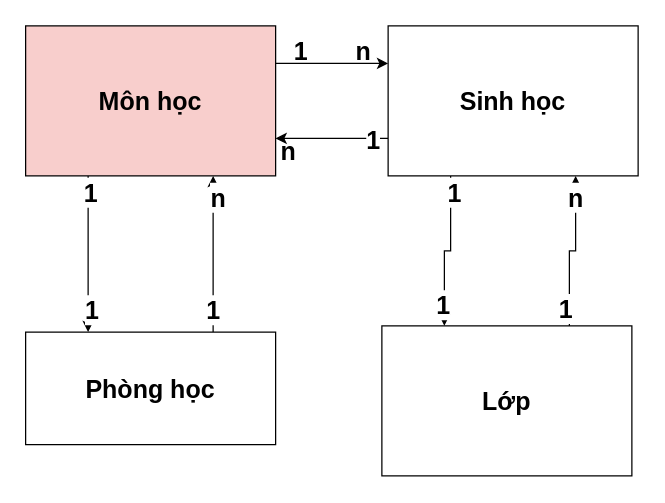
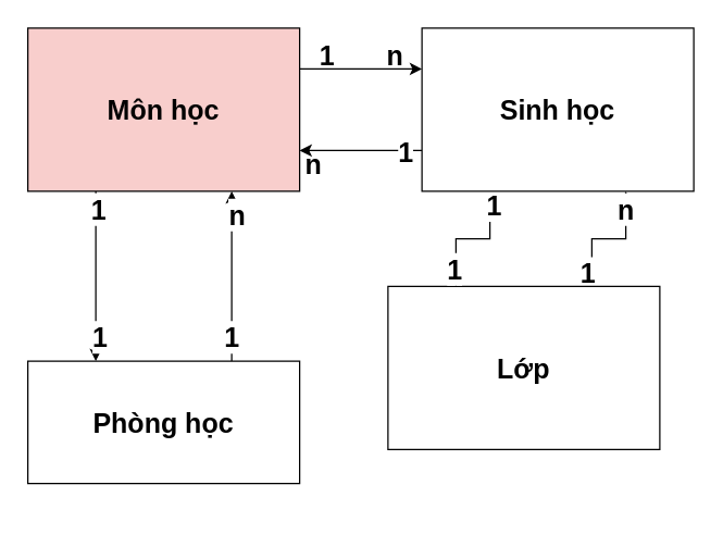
  <mxCell id="0" />
  <mxCell id="1" parent="0" />
  <mxCell id="2" style="edgeStyle=orthogonalEdgeStyle;rounded=0;orthogonalLoop=1;jettySize=auto;html=1;exitX=0.75;exitY=0;exitDx=0;exitDy=0;entryX=0.75;entryY=1;entryDx=0;entryDy=0;fontSize=20;fontStyle=1" edge="1" parent="1" source="5" target="20"><mxGeometry relative="1" as="geometry" /></mxCell>
  <mxCell id="3" value="1" style="edgeLabel;html=1;align=center;verticalAlign=middle;resizable=0;points=[];fontSize=20;fontStyle=1" vertex="1" connectable="0" parent="2"><mxGeometry x="-0.76" y="4" relative="1" as="geometry"><mxPoint as="offset" /></mxGeometry></mxCell>
  <mxCell id="4" value="n" style="edgeLabel;html=1;align=center;verticalAlign=middle;resizable=0;points=[];fontSize=20;fontStyle=1" vertex="1" connectable="0" parent="2"><mxGeometry x="0.744" y="1" relative="1" as="geometry"><mxPoint as="offset" /></mxGeometry></mxCell>
- <mxCell id="5" value="Lớp" style="rounded=0;whiteSpace=wrap;html=1;fontSize=20;fontStyle=1" vertex="1" parent="1"><mxGeometry x="305" y="260" width="200" height="120" as="geometry" /></mxCell>
+ <mxCell id="5" value="Lớp" style="rounded=0;whiteSpace=wrap;html=1;fontSize=20;fontStyle=1" vertex="1" parent="1"><mxGeometry x="285" y="210" width="200" height="120" as="geometry" /></mxCell>
  <mxCell id="6" style="edgeStyle=orthogonalEdgeStyle;rounded=0;orthogonalLoop=1;jettySize=auto;html=1;exitX=0.25;exitY=1;exitDx=0;exitDy=0;entryX=0.25;entryY=0;entryDx=0;entryDy=0;fontSize=20;fontStyle=1" edge="1" parent="1" source="10" target="14"><mxGeometry relative="1" as="geometry" /></mxCell>
  <mxCell id="7" value="1" style="edgeLabel;html=1;align=center;verticalAlign=middle;resizable=0;points=[];fontSize=20;fontStyle=1" vertex="1" connectable="0" parent="6"><mxGeometry x="-0.815" y="2" relative="1" as="geometry"><mxPoint as="offset" /></mxGeometry></mxCell>
  <mxCell id="8" value="1" style="edgeLabel;html=1;align=center;verticalAlign=middle;resizable=0;points=[];fontSize=20;fontStyle=1" vertex="1" connectable="0" parent="6"><mxGeometry x="0.708" y="3" relative="1" as="geometry"><mxPoint y="-1" as="offset" /></mxGeometry></mxCell>
  <mxCell id="9" style="edgeStyle=orthogonalEdgeStyle;rounded=0;orthogonalLoop=1;jettySize=auto;html=1;exitX=1;exitY=0.25;exitDx=0;exitDy=0;entryX=0;entryY=0.25;entryDx=0;entryDy=0;fontSize=20;fontStyle=1" edge="1" parent="1" source="10" target="20"><mxGeometry relative="1" as="geometry" /></mxCell>
  <mxCell id="10" value="Môn học" style="rounded=0;whiteSpace=wrap;html=1;fontSize=20;fontStyle=1;fillColor=#f8cecc;" vertex="1" parent="1"><mxGeometry x="20" y="20" width="200" height="120" as="geometry" /></mxCell>
  <mxCell id="11" style="edgeStyle=orthogonalEdgeStyle;rounded=0;orthogonalLoop=1;jettySize=auto;html=1;exitX=0.75;exitY=0;exitDx=0;exitDy=0;entryX=0.75;entryY=1;entryDx=0;entryDy=0;fontSize=20;fontStyle=1" edge="1" parent="1" source="14" target="10"><mxGeometry relative="1" as="geometry" /></mxCell>
  <mxCell id="12" value="n" style="edgeLabel;html=1;align=center;verticalAlign=middle;resizable=0;points=[];fontSize=20;fontStyle=1" vertex="1" connectable="0" parent="11"><mxGeometry x="0.739" y="-3" relative="1" as="geometry"><mxPoint as="offset" /></mxGeometry></mxCell>
  <mxCell id="13" value="1" style="edgeLabel;html=1;align=center;verticalAlign=middle;resizable=0;points=[];fontSize=20;fontStyle=1" vertex="1" connectable="0" parent="11"><mxGeometry x="-0.696" y="1" relative="1" as="geometry"><mxPoint as="offset" /></mxGeometry></mxCell>
  <mxCell id="14" value="Phòng học" style="rounded=0;whiteSpace=wrap;html=1;fontSize=20;fontStyle=1" vertex="1" parent="1"><mxGeometry x="20" y="265" width="200" height="90" as="geometry" /></mxCell>
  <mxCell id="15" style="edgeStyle=orthogonalEdgeStyle;rounded=0;orthogonalLoop=1;jettySize=auto;html=1;exitX=0;exitY=0.75;exitDx=0;exitDy=0;entryX=1;entryY=0.75;entryDx=0;entryDy=0;fontSize=20;fontStyle=1" edge="1" parent="1" source="20" target="10"><mxGeometry relative="1" as="geometry"><Array as="points"><mxPoint x="240" y="110" /><mxPoint x="240" y="110" /></Array></mxGeometry></mxCell>
  <mxCell id="16" value="1" style="edgeLabel;html=1;align=center;verticalAlign=middle;resizable=0;points=[];fontSize=20;fontStyle=1" vertex="1" connectable="0" parent="15"><mxGeometry x="-0.711" y="1" relative="1" as="geometry"><mxPoint as="offset" /></mxGeometry></mxCell>
  <mxCell id="17" style="edgeStyle=orthogonalEdgeStyle;rounded=0;orthogonalLoop=1;jettySize=auto;html=1;exitX=0.25;exitY=1;exitDx=0;exitDy=0;fontSize=20;entryX=0.25;entryY=0;entryDx=0;entryDy=0;fontStyle=1" edge="1" parent="1" source="20" target="5"><mxGeometry relative="1" as="geometry"><mxPoint x="360" y="250" as="targetPoint" /></mxGeometry></mxCell>
  <mxCell id="18" value="1" style="edgeLabel;html=1;align=center;verticalAlign=middle;resizable=0;points=[];fontSize=20;fontStyle=1" vertex="1" connectable="0" parent="17"><mxGeometry x="-0.808" y="2" relative="1" as="geometry"><mxPoint as="offset" /></mxGeometry></mxCell>
  <mxCell id="19" value="1" style="edgeLabel;html=1;align=center;verticalAlign=middle;resizable=0;points=[];fontSize=20;fontStyle=1" vertex="1" connectable="0" parent="17"><mxGeometry x="0.712" y="-2" relative="1" as="geometry"><mxPoint as="offset" /></mxGeometry></mxCell>
  <mxCell id="20" value="Sinh học" style="rounded=0;whiteSpace=wrap;html=1;fontSize=20;fontStyle=1" vertex="1" parent="1"><mxGeometry x="310" y="20" width="200" height="120" as="geometry" /></mxCell>
  <mxCell id="21" value="1" style="text;html=1;align=center;verticalAlign=middle;resizable=0;points=[];autosize=1;strokeColor=none;fillColor=none;fontSize=20;fontStyle=1" vertex="1" parent="1"><mxGeometry x="225" y="25" width="30" height="30" as="geometry" /></mxCell>
  <mxCell id="22" value="n" style="text;html=1;align=center;verticalAlign=middle;resizable=0;points=[];autosize=1;strokeColor=none;fillColor=none;fontSize=20;fontStyle=1" vertex="1" parent="1"><mxGeometry x="275" y="25" width="30" height="30" as="geometry" /></mxCell>
  <mxCell id="23" value="n" style="text;html=1;align=center;verticalAlign=middle;resizable=0;points=[];autosize=1;strokeColor=none;fillColor=none;fontSize=20;fontStyle=1" vertex="1" parent="1"><mxGeometry x="215" y="105" width="30" height="30" as="geometry" /></mxCell>
